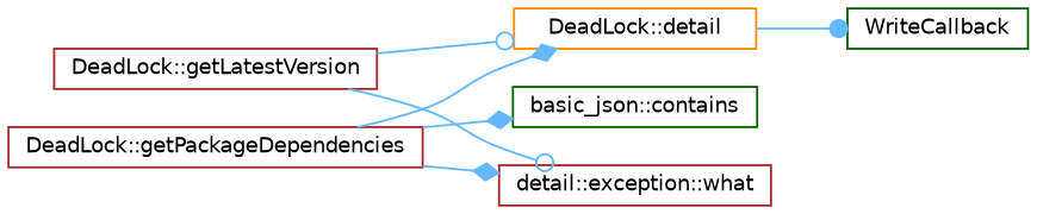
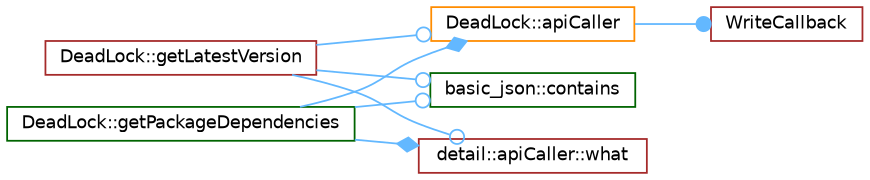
  digraph {
    rankdir=LR
    node [color=darkgreen fillcolor=white fontname=Helvetica fontsize=10 shape=box style=filled]
    edge [arrowhead=odot color=steelblue1 fontname=Helvetica fontsize=10 labelfontname=Helvetica labelfontsize=10 style=solid]
-   n1 [color=darkorange height=0.2 label="DeadLock::detail" width=0.4]
-   n2 [height=0.2 label=WriteCallback width=0.4]
+   n1 [color=darkorange height=0.2 label="DeadLock::apiCaller" width=0.4]
+   n2 [color=brown height=0.2 label=WriteCallback width=0.4]
    n3 [color=brown height=0.2 label="DeadLock::getLatestVersion" width=0.4]
    n4 [height=0.2 label="basic_json::contains" width=0.4]
-   n5 [color=brown height=0.2 label="detail::exception::what" width=0.4]
-   n6 [color=brown height=0.2 label="DeadLock::getPackageDependencies" width=0.4]
+   n5 [color=brown height=0.2 label="detail::apiCaller::what" width=0.4]
+   n6 [height=0.2 label="DeadLock::getPackageDependencies" width=0.4]
    n1 -> n2 [arrowhead=dot]
    n3 -> n1
+   n3 -> n4
    n3 -> n5
    n6 -> n1 [arrowhead=diamond]
-   n6 -> n4 [arrowhead=diamond]
+   n6 -> n4
    n6 -> n5 [arrowhead=diamond]
  }
